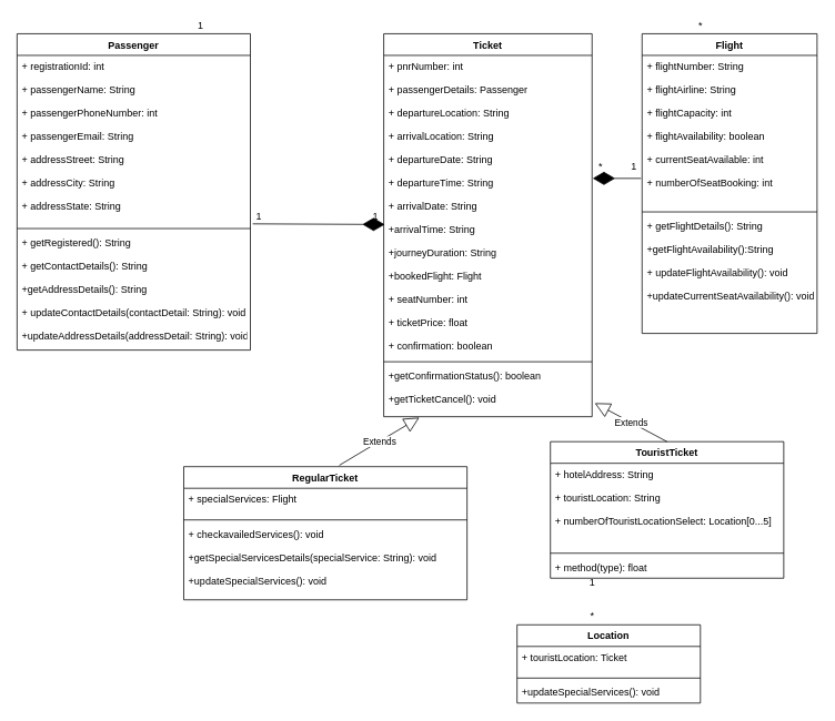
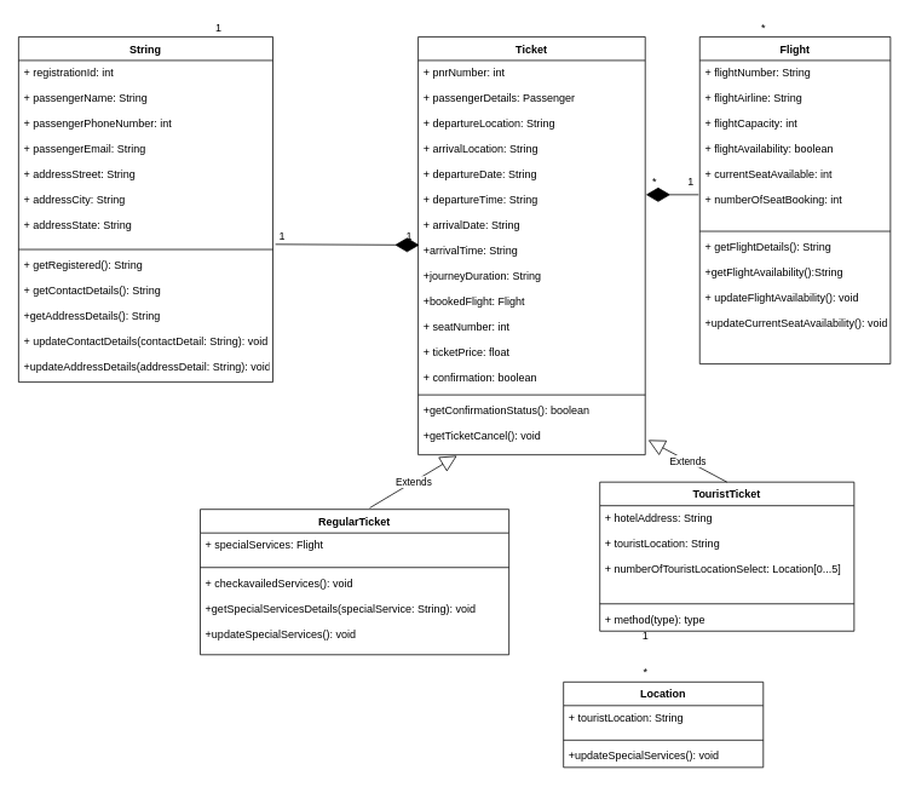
  <mxCell id="0" />
  <mxCell id="1" parent="0" />
- <mxCell id="2" value="Passenger" style="swimlane;fontStyle=1;align=center;verticalAlign=top;childLayout=stackLayout;horizontal=1;startSize=26;horizontalStack=0;resizeParent=1;resizeParentMax=0;resizeLast=0;collapsible=1;marginBottom=0;" vertex="1" parent="1"><mxGeometry x="20" width="280" height="380" as="geometry" y="40" /></mxCell>
+ <mxCell id="2" value="String" style="swimlane;fontStyle=1;align=center;verticalAlign=top;childLayout=stackLayout;horizontal=1;startSize=26;horizontalStack=0;resizeParent=1;resizeParentMax=0;resizeLast=0;collapsible=1;marginBottom=0;" vertex="1" parent="1"><mxGeometry x="20" width="280" height="380" as="geometry" y="40" /></mxCell>
  <mxCell id="3" value="+ registrationId: int&#10;&#10;+ passengerName: String&#10;&#10;+ passengerPhoneNumber: int&#10;&#10;+ passengerEmail: String&#10;&#10;+ addressStreet: String&#10;&#10;+ addressCity: String&#10;&#10;+ addressState: String" style="text;strokeColor=none;fillColor=none;align=left;verticalAlign=top;spacingLeft=4;spacingRight=4;overflow=hidden;rotatable=0;points=[[0,0.5],[1,0.5]];portConstraint=eastwest;" vertex="1" parent="2"><mxGeometry y="26" width="280" height="204" as="geometry" /></mxCell>
  <mxCell id="4" value="" style="line;strokeWidth=1;fillColor=none;align=left;verticalAlign=middle;spacingTop=-1;spacingLeft=3;spacingRight=3;rotatable=0;labelPosition=right;points=[];portConstraint=eastwest;" vertex="1" parent="2"><mxGeometry y="230" width="280" height="8" as="geometry" /></mxCell>
  <mxCell id="5" value="+ getRegistered(): String&#10;&#10;+ getContactDetails(): String&#10;&#10;+getAddressDetails(): String&#10;&#10;+ updateContactDetails(contactDetail: String): void&#10;&#10;+updateAddressDetails(addressDetail: String): void" style="text;strokeColor=none;fillColor=none;align=left;verticalAlign=top;spacingLeft=4;spacingRight=4;overflow=hidden;rotatable=0;points=[[0,0.5],[1,0.5]];portConstraint=eastwest;" vertex="1" parent="2"><mxGeometry y="238" width="280" height="142" as="geometry" /></mxCell>
  <mxCell id="6" value="Flight" style="swimlane;fontStyle=1;align=center;verticalAlign=top;childLayout=stackLayout;horizontal=1;startSize=26;horizontalStack=0;resizeParent=1;resizeParentMax=0;resizeLast=0;collapsible=1;marginBottom=0;" vertex="1" parent="1"><mxGeometry x="770" width="210" height="360" as="geometry" y="40" /></mxCell>
  <mxCell id="7" value="+ flightNumber: String&#10;&#10;+ flightAirline: String&#10;&#10;+ flightCapacity: int&#10;&#10;+ flightAvailability: boolean&#10;&#10;+ currentSeatAvailable: int&#10;&#10;+ numberOfSeatBooking: int&#10;&#10;" style="text;strokeColor=none;fillColor=none;align=left;verticalAlign=top;spacingLeft=4;spacingRight=4;overflow=hidden;rotatable=0;points=[[0,0.5],[1,0.5]];portConstraint=eastwest;" vertex="1" parent="6"><mxGeometry y="26" width="210" height="184" as="geometry" /></mxCell>
  <mxCell id="8" value="" style="line;strokeWidth=1;fillColor=none;align=left;verticalAlign=middle;spacingTop=-1;spacingLeft=3;spacingRight=3;rotatable=0;labelPosition=right;points=[];portConstraint=eastwest;" vertex="1" parent="6"><mxGeometry y="210" width="210" height="8" as="geometry" /></mxCell>
  <mxCell id="9" value="+ getFlightDetails(): String&#10;&#10;+getFlightAvailability():String&#10;&#10;+ updateFlightAvailability(): void&#10;&#10;+updateCurrentSeatAvailability(): void" style="text;strokeColor=none;fillColor=none;align=left;verticalAlign=top;spacingLeft=4;spacingRight=4;overflow=hidden;rotatable=0;points=[[0,0.5],[1,0.5]];portConstraint=eastwest;" vertex="1" parent="6"><mxGeometry y="218" width="210" height="142" as="geometry" /></mxCell>
  <mxCell id="10" value="TouristTicket" style="swimlane;fontStyle=1;align=center;verticalAlign=top;childLayout=stackLayout;horizontal=1;startSize=26;horizontalStack=0;resizeParent=1;resizeParentMax=0;resizeLast=0;collapsible=1;marginBottom=0;" vertex="1" parent="1"><mxGeometry x="660" y="530" width="280" height="164" as="geometry" /></mxCell>
  <mxCell id="11" value="+ hotelAddress: String&#10;&#10;+ touristLocation: String&#10;&#10;+ numberOfTouristLocationSelect: Location[0...5]" style="text;strokeColor=none;fillColor=none;align=left;verticalAlign=top;spacingLeft=4;spacingRight=4;overflow=hidden;rotatable=0;points=[[0,0.5],[1,0.5]];portConstraint=eastwest;" vertex="1" parent="10"><mxGeometry y="26" width="280" height="104" as="geometry" /></mxCell>
  <mxCell id="12" value="" style="line;strokeWidth=1;fillColor=none;align=left;verticalAlign=middle;spacingTop=-1;spacingLeft=3;spacingRight=3;rotatable=0;labelPosition=right;points=[];portConstraint=eastwest;" vertex="1" parent="10"><mxGeometry y="130" width="280" height="8" as="geometry" /></mxCell>
- <mxCell id="13" value="+ method(type): float" style="text;strokeColor=none;fillColor=none;align=left;verticalAlign=top;spacingLeft=4;spacingRight=4;overflow=hidden;rotatable=0;points=[[0,0.5],[1,0.5]];portConstraint=eastwest;" vertex="1" parent="10"><mxGeometry y="138" width="280" height="26" as="geometry" /></mxCell>
+ <mxCell id="13" value="+ method(type): type" style="text;strokeColor=none;fillColor=none;align=left;verticalAlign=top;spacingLeft=4;spacingRight=4;overflow=hidden;rotatable=0;points=[[0,0.5],[1,0.5]];portConstraint=eastwest;" vertex="1" parent="10"><mxGeometry y="138" width="280" height="26" as="geometry" /></mxCell>
  <mxCell id="14" value="RegularTicket" style="swimlane;fontStyle=1;align=center;verticalAlign=top;childLayout=stackLayout;horizontal=1;startSize=26;horizontalStack=0;resizeParent=1;resizeParentMax=0;resizeLast=0;collapsible=1;marginBottom=0;" vertex="1" parent="1"><mxGeometry x="220" y="560" width="340" height="160" as="geometry" /></mxCell>
  <mxCell id="15" value="+ specialServices: Flight" style="text;strokeColor=none;fillColor=none;align=left;verticalAlign=top;spacingLeft=4;spacingRight=4;overflow=hidden;rotatable=0;points=[[0,0.5],[1,0.5]];portConstraint=eastwest;" vertex="1" parent="14"><mxGeometry y="26" width="340" height="34" as="geometry" /></mxCell>
  <mxCell id="16" value="" style="line;strokeWidth=1;fillColor=none;align=left;verticalAlign=middle;spacingTop=-1;spacingLeft=3;spacingRight=3;rotatable=0;labelPosition=right;points=[];portConstraint=eastwest;" vertex="1" parent="14"><mxGeometry y="60" width="340" height="8" as="geometry" /></mxCell>
  <mxCell id="17" value="+ checkavailedServices(): void&#10;&#10;+getSpecialServicesDetails(specialService: String): void&#10;&#10;+updateSpecialServices(): void" style="text;strokeColor=none;fillColor=none;align=left;verticalAlign=top;spacingLeft=4;spacingRight=4;overflow=hidden;rotatable=0;points=[[0,0.5],[1,0.5]];portConstraint=eastwest;" vertex="1" parent="14"><mxGeometry y="68" width="340" height="92" as="geometry" /></mxCell>
  <mxCell id="18" value="Location" style="swimlane;fontStyle=1;align=center;verticalAlign=top;childLayout=stackLayout;horizontal=1;startSize=26;horizontalStack=0;resizeParent=1;resizeParentMax=0;resizeLast=0;collapsible=1;marginBottom=0;" vertex="1" parent="1"><mxGeometry x="620" y="750" width="220" height="94" as="geometry" /></mxCell>
- <mxCell id="19" value="+ touristLocation: Ticket" style="text;strokeColor=none;fillColor=none;align=left;verticalAlign=top;spacingLeft=4;spacingRight=4;overflow=hidden;rotatable=0;points=[[0,0.5],[1,0.5]];portConstraint=eastwest;" vertex="1" parent="18"><mxGeometry y="26" width="220" height="34" as="geometry" /></mxCell>
+ <mxCell id="19" value="+ touristLocation: String" style="text;strokeColor=none;fillColor=none;align=left;verticalAlign=top;spacingLeft=4;spacingRight=4;overflow=hidden;rotatable=0;points=[[0,0.5],[1,0.5]];portConstraint=eastwest;" vertex="1" parent="18"><mxGeometry y="26" width="220" height="34" as="geometry" /></mxCell>
  <mxCell id="20" value="" style="line;strokeWidth=1;fillColor=none;align=left;verticalAlign=middle;spacingTop=-1;spacingLeft=3;spacingRight=3;rotatable=0;labelPosition=right;points=[];portConstraint=eastwest;" vertex="1" parent="18"><mxGeometry y="60" width="220" height="8" as="geometry" /></mxCell>
  <mxCell id="21" value="+updateSpecialServices(): void" style="text;strokeColor=none;fillColor=none;align=left;verticalAlign=top;spacingLeft=4;spacingRight=4;overflow=hidden;rotatable=0;points=[[0,0.5],[1,0.5]];portConstraint=eastwest;" vertex="1" parent="18"><mxGeometry y="68" width="220" height="26" as="geometry" /></mxCell>
  <mxCell id="22" value="Ticket" style="swimlane;fontStyle=1;align=center;verticalAlign=top;childLayout=stackLayout;horizontal=1;startSize=26;horizontalStack=0;resizeParent=1;resizeParentMax=0;resizeLast=0;collapsible=1;marginBottom=0;" vertex="1" parent="1"><mxGeometry x="460" width="250" height="460" as="geometry" y="40" /></mxCell>
  <mxCell id="23" value="+ pnrNumber: int&#10;&#10;+ passengerDetails: Passenger&#10;&#10;+ departureLocation: String&#10;&#10;+ arrivalLocation: String&#10;&#10;+ departureDate: String&#10;&#10;+ departureTime: String&#10;&#10;+ arrivalDate: String&#10;&#10;+arrivalTime: String&#10;&#10;+journeyDuration: String&#10;&#10;+bookedFlight: Flight&#10;&#10;+ seatNumber: int&#10;&#10;+ ticketPrice: float&#10;&#10;+ confirmation: boolean" style="text;strokeColor=none;fillColor=none;align=left;verticalAlign=top;spacingLeft=4;spacingRight=4;overflow=hidden;rotatable=0;points=[[0,0.5],[1,0.5]];portConstraint=eastwest;" vertex="1" parent="22"><mxGeometry y="26" width="250" height="364" as="geometry" /></mxCell>
  <mxCell id="24" value="" style="line;strokeWidth=1;fillColor=none;align=left;verticalAlign=middle;spacingTop=-1;spacingLeft=3;spacingRight=3;rotatable=0;labelPosition=right;points=[];portConstraint=eastwest;" vertex="1" parent="22"><mxGeometry y="390" width="250" height="8" as="geometry" /></mxCell>
  <mxCell id="25" value="+getConfirmationStatus(): boolean&#10;&#10;+getTicketCancel(): void" style="text;strokeColor=none;fillColor=none;align=left;verticalAlign=top;spacingLeft=4;spacingRight=4;overflow=hidden;rotatable=0;points=[[0,0.5],[1,0.5]];portConstraint=eastwest;" vertex="1" parent="22"><mxGeometry y="398" width="250" height="62" as="geometry" /></mxCell>
  <mxCell id="26" value="Extends" style="endArrow=block;endSize=16;endFill=0;html=1;rounded=0;exitX=0.549;exitY=-0.01;exitDx=0;exitDy=0;exitPerimeter=0;entryX=0.171;entryY=1.016;entryDx=0;entryDy=0;entryPerimeter=0;" edge="1" parent="1" source="14" target="25"><mxGeometry width="160" relative="1" as="geometry"><mxPoint x="400" y="410" as="sourcePoint" /><mxPoint x="560" y="410" as="targetPoint" /></mxGeometry></mxCell>
  <mxCell id="27" value="Extends" style="endArrow=block;endSize=16;endFill=0;html=1;rounded=0;entryX=1.013;entryY=0.737;entryDx=0;entryDy=0;entryPerimeter=0;exitX=0.5;exitY=0;exitDx=0;exitDy=0;" edge="1" parent="1" source="10" target="25"><mxGeometry width="160" relative="1" as="geometry"><mxPoint x="400" y="410" as="sourcePoint" /><mxPoint x="560" y="410" as="targetPoint" /></mxGeometry></mxCell>
  <mxCell id="28" value="" style="endArrow=diamondThin;endFill=1;endSize=24;html=1;rounded=0;entryX=0.005;entryY=0.558;entryDx=0;entryDy=0;entryPerimeter=0;exitX=1.01;exitY=0.992;exitDx=0;exitDy=0;exitPerimeter=0;" edge="1" parent="1" source="3" target="23"><mxGeometry width="160" relative="1" as="geometry"><mxPoint x="400" y="410" as="sourcePoint" /><mxPoint x="560" y="410" as="targetPoint" /></mxGeometry></mxCell>
  <mxCell id="29" value="1" style="text;html=1;align=center;verticalAlign=middle;resizable=0;points=[];autosize=1;strokeColor=none;fillColor=none;" vertex="1" parent="1"><mxGeometry x="300" y="250" width="20" height="20" as="geometry" /></mxCell>
  <mxCell id="30" value="1" style="text;html=1;align=center;verticalAlign=middle;resizable=0;points=[];autosize=1;strokeColor=none;fillColor=none;" vertex="1" parent="1"><mxGeometry x="440" y="250" width="20" height="20" as="geometry" /></mxCell>
  <mxCell id="31" value="" style="endArrow=diamondThin;endFill=1;endSize=24;html=1;rounded=0;entryX=1.003;entryY=0.406;entryDx=0;entryDy=0;entryPerimeter=0;exitX=-0.006;exitY=0.803;exitDx=0;exitDy=0;exitPerimeter=0;" edge="1" parent="1" source="7" target="23"><mxGeometry width="160" relative="1" as="geometry"><mxPoint x="400" y="290" as="sourcePoint" /><mxPoint x="560" y="290" as="targetPoint" /></mxGeometry></mxCell>
  <mxCell id="32" value="*" style="text;html=1;align=center;verticalAlign=middle;resizable=0;points=[];autosize=1;strokeColor=none;fillColor=none;" vertex="1" parent="1"><mxGeometry x="710" y="190" width="20" height="20" as="geometry" /></mxCell>
  <mxCell id="33" value="1" style="text;html=1;align=center;verticalAlign=middle;resizable=0;points=[];autosize=1;strokeColor=none;fillColor=none;" vertex="1" parent="1"><mxGeometry x="750" y="190" width="20" height="20" as="geometry" /></mxCell>
  <mxCell id="34" value="*" style="text;html=1;align=center;verticalAlign=middle;resizable=0;points=[];autosize=1;strokeColor=none;fillColor=none;" vertex="1" parent="1"><mxGeometry x="830" y="20" width="20" height="20" as="geometry" /></mxCell>
  <mxCell id="35" value="1" style="text;html=1;align=center;verticalAlign=middle;resizable=0;points=[];autosize=1;strokeColor=none;fillColor=none;" vertex="1" parent="1"><mxGeometry x="230" y="20" width="20" height="20" as="geometry" /></mxCell>
  <mxCell id="36" value="1" style="text;html=1;align=center;verticalAlign=middle;resizable=0;points=[];autosize=1;strokeColor=none;fillColor=none;" vertex="1" parent="1"><mxGeometry x="700" y="690" width="20" height="20" as="geometry" /></mxCell>
  <mxCell id="37" value="*" style="text;html=1;align=center;verticalAlign=middle;resizable=0;points=[];autosize=1;strokeColor=none;fillColor=none;" vertex="1" parent="1"><mxGeometry x="700" y="730" width="20" height="20" as="geometry" /></mxCell>
